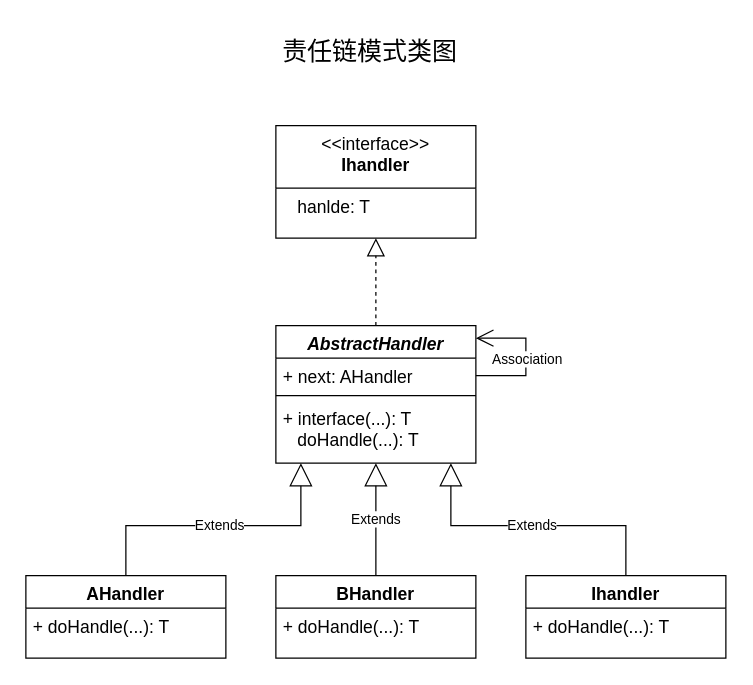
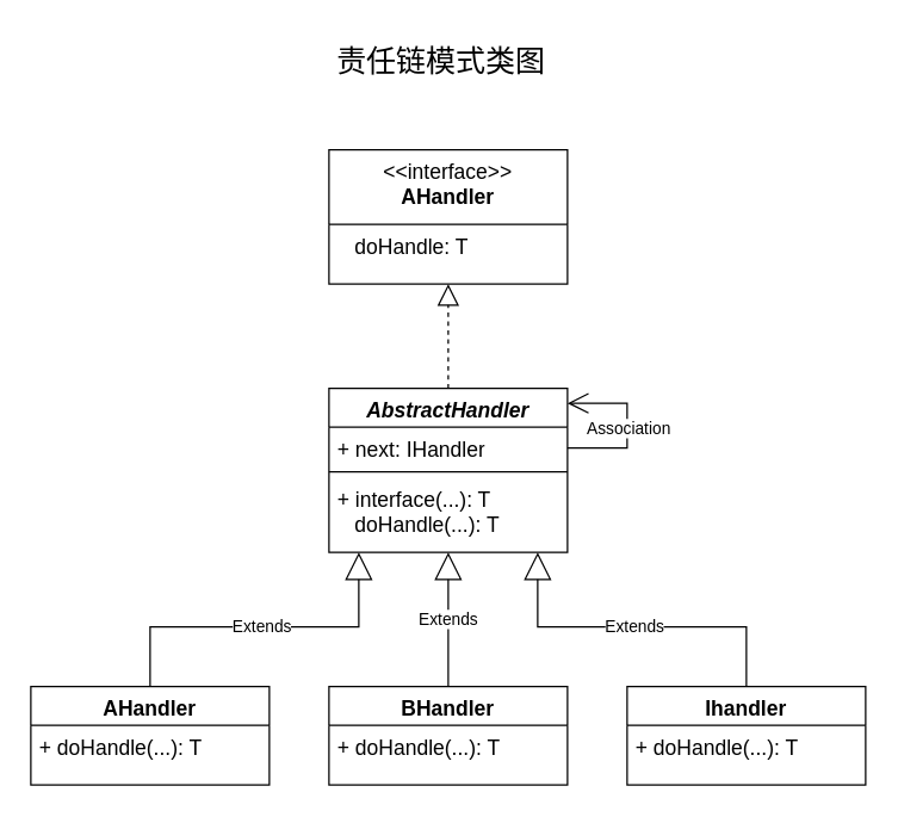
  <mxCell id="0" />
  <mxCell id="1" parent="0" />
- <mxCell id="2" value="&lt;font style=&quot;font-size: 14px;&quot;&gt;&lt;span style=&quot;font-weight: normal;&quot;&gt;&amp;lt;&amp;lt;interface&amp;gt;&amp;gt;&lt;br&gt;&lt;/span&gt;Ihandler&lt;/font&gt;" style="swimlane;fontStyle=1;align=center;verticalAlign=top;childLayout=stackLayout;horizontal=1;startSize=50;horizontalStack=0;resizeParent=1;resizeParentMax=0;resizeLast=0;collapsible=1;marginBottom=0;whiteSpace=wrap;html=1;" parent="1" vertex="1"><mxGeometry x="220" y="100" width="160" height="90" as="geometry"><mxRectangle x="240" y="140" width="110" height="40" as="alternateBounds" /></mxGeometry></mxCell>
- <mxCell id="3" value="&lt;font style=&quot;font-size: 14px;&quot;&gt;&amp;nbsp; &amp;nbsp;hanlde: T&lt;/font&gt;" style="text;strokeColor=none;fillColor=none;align=left;verticalAlign=top;spacingLeft=4;spacingRight=4;overflow=hidden;rotatable=0;points=[[0,0.5],[1,0.5]];portConstraint=eastwest;whiteSpace=wrap;html=1;" parent="2" vertex="1"><mxGeometry y="50" width="160" height="40" as="geometry" /></mxCell>
+ <mxCell id="2" value="&lt;font style=&quot;font-size: 14px;&quot;&gt;&lt;span style=&quot;font-weight: normal;&quot;&gt;&amp;lt;&amp;lt;interface&amp;gt;&amp;gt;&lt;br&gt;&lt;/span&gt;AHandler&lt;/font&gt;" style="swimlane;fontStyle=1;align=center;verticalAlign=top;childLayout=stackLayout;horizontal=1;startSize=50;horizontalStack=0;resizeParent=1;resizeParentMax=0;resizeLast=0;collapsible=1;marginBottom=0;whiteSpace=wrap;html=1;" parent="1" vertex="1"><mxGeometry x="220" y="100" width="160" height="90" as="geometry"><mxRectangle x="240" y="140" width="110" height="40" as="alternateBounds" /></mxGeometry></mxCell>
+ <mxCell id="3" value="&lt;font style=&quot;font-size: 14px;&quot;&gt;&amp;nbsp; &amp;nbsp;doHandle: T&lt;/font&gt;" style="text;strokeColor=none;fillColor=none;align=left;verticalAlign=top;spacingLeft=4;spacingRight=4;overflow=hidden;rotatable=0;points=[[0,0.5],[1,0.5]];portConstraint=eastwest;whiteSpace=wrap;html=1;" parent="2" vertex="1"><mxGeometry y="50" width="160" height="40" as="geometry" /></mxCell>
  <mxCell id="4" value="&lt;i&gt;AbstractHandler&lt;/i&gt;" style="swimlane;fontStyle=1;align=center;verticalAlign=top;childLayout=stackLayout;horizontal=1;startSize=26;horizontalStack=0;resizeParent=1;resizeParentMax=0;resizeLast=0;collapsible=1;marginBottom=0;whiteSpace=wrap;html=1;fontSize=14;" parent="1" vertex="1"><mxGeometry x="220" y="260" width="160" height="110" as="geometry" /></mxCell>
- <mxCell id="5" value="+ next: AHandler" style="text;strokeColor=none;fillColor=none;align=left;verticalAlign=top;spacingLeft=4;spacingRight=4;overflow=hidden;rotatable=0;points=[[0,0.5],[1,0.5]];portConstraint=eastwest;whiteSpace=wrap;html=1;fontSize=14;" parent="4" vertex="1"><mxGeometry y="26" width="160" height="26" as="geometry" /></mxCell>
+ <mxCell id="5" value="+ next: IHandler" style="text;strokeColor=none;fillColor=none;align=left;verticalAlign=top;spacingLeft=4;spacingRight=4;overflow=hidden;rotatable=0;points=[[0,0.5],[1,0.5]];portConstraint=eastwest;whiteSpace=wrap;html=1;fontSize=14;" parent="4" vertex="1"><mxGeometry y="26" width="160" height="26" as="geometry" /></mxCell>
  <mxCell id="6" value="" style="line;strokeWidth=1;fillColor=none;align=left;verticalAlign=middle;spacingTop=-1;spacingLeft=3;spacingRight=3;rotatable=0;labelPosition=right;points=[];portConstraint=eastwest;strokeColor=inherit;fontSize=14;" parent="4" vertex="1"><mxGeometry y="52" width="160" height="8" as="geometry" /></mxCell>
  <mxCell id="7" value="+ interface(...): T&lt;br&gt;&amp;nbsp; &amp;nbsp;doHandle(...): T" style="text;strokeColor=none;fillColor=none;align=left;verticalAlign=top;spacingLeft=4;spacingRight=4;overflow=hidden;rotatable=0;points=[[0,0.5],[1,0.5]];portConstraint=eastwest;whiteSpace=wrap;html=1;fontSize=14;" parent="4" vertex="1"><mxGeometry y="60" width="160" height="50" as="geometry" /></mxCell>
  <mxCell id="8" value="" style="endArrow=block;dashed=1;endFill=0;endSize=12;html=1;rounded=0;exitX=0.5;exitY=0;exitDx=0;exitDy=0;" parent="1" source="4" edge="1"><mxGeometry width="160" relative="1" as="geometry"><mxPoint x="310" y="240" as="sourcePoint" /><mxPoint x="300" y="190" as="targetPoint" /></mxGeometry></mxCell>
  <mxCell id="9" value="AHandler" style="swimlane;fontStyle=1;align=center;verticalAlign=top;childLayout=stackLayout;horizontal=1;startSize=26;horizontalStack=0;resizeParent=1;resizeParentMax=0;resizeLast=0;collapsible=1;marginBottom=0;whiteSpace=wrap;html=1;fontSize=14;" parent="1" vertex="1"><mxGeometry x="20" y="460" width="160" height="66" as="geometry" /></mxCell>
  <mxCell id="10" value="+ doHandle(...): T" style="text;strokeColor=none;fillColor=none;align=left;verticalAlign=top;spacingLeft=4;spacingRight=4;overflow=hidden;rotatable=0;points=[[0,0.5],[1,0.5]];portConstraint=eastwest;whiteSpace=wrap;html=1;fontSize=14;" parent="9" vertex="1"><mxGeometry y="26" width="160" height="40" as="geometry" /></mxCell>
  <mxCell id="11" value="BHandler" style="swimlane;fontStyle=1;align=center;verticalAlign=top;childLayout=stackLayout;horizontal=1;startSize=26;horizontalStack=0;resizeParent=1;resizeParentMax=0;resizeLast=0;collapsible=1;marginBottom=0;whiteSpace=wrap;html=1;fontSize=14;" parent="1" vertex="1"><mxGeometry x="220" y="460" width="160" height="66" as="geometry" /></mxCell>
  <mxCell id="12" value="+ doHandle(...): T" style="text;strokeColor=none;fillColor=none;align=left;verticalAlign=top;spacingLeft=4;spacingRight=4;overflow=hidden;rotatable=0;points=[[0,0.5],[1,0.5]];portConstraint=eastwest;whiteSpace=wrap;html=1;fontSize=14;" parent="11" vertex="1"><mxGeometry y="26" width="160" height="40" as="geometry" /></mxCell>
  <mxCell id="13" value="Ihandler" style="swimlane;fontStyle=1;align=center;verticalAlign=top;childLayout=stackLayout;horizontal=1;startSize=26;horizontalStack=0;resizeParent=1;resizeParentMax=0;resizeLast=0;collapsible=1;marginBottom=0;whiteSpace=wrap;html=1;fontSize=14;" parent="1" vertex="1"><mxGeometry x="420" y="460" width="160" height="66" as="geometry" /></mxCell>
  <mxCell id="14" value="+ doHandle(...): T" style="text;strokeColor=none;fillColor=none;align=left;verticalAlign=top;spacingLeft=4;spacingRight=4;overflow=hidden;rotatable=0;points=[[0,0.5],[1,0.5]];portConstraint=eastwest;whiteSpace=wrap;html=1;fontSize=14;" parent="13" vertex="1"><mxGeometry y="26" width="160" height="40" as="geometry" /></mxCell>
  <mxCell id="15" value="Extends" style="endArrow=block;endSize=16;endFill=0;html=1;rounded=0;" parent="1" source="11" edge="1"><mxGeometry width="160" relative="1" as="geometry"><mxPoint x="240" y="440" as="sourcePoint" /><mxPoint x="300" y="370" as="targetPoint" /></mxGeometry></mxCell>
  <mxCell id="16" value="Extends" style="endArrow=block;endSize=16;endFill=0;html=1;rounded=0;exitX=0.5;exitY=0;exitDx=0;exitDy=0;" parent="1" edge="1"><mxGeometry width="160" relative="1" as="geometry"><mxPoint x="100" y="460" as="sourcePoint" /><mxPoint x="240" y="370" as="targetPoint" /><Array as="points"><mxPoint x="100" y="420" /><mxPoint x="240" y="420" /></Array></mxGeometry></mxCell>
  <mxCell id="17" value="Extends" style="endArrow=block;endSize=16;endFill=0;html=1;rounded=0;exitX=0.5;exitY=0;exitDx=0;exitDy=0;" parent="1" source="13" edge="1"><mxGeometry width="160" relative="1" as="geometry"><mxPoint x="200" y="330" as="sourcePoint" /><mxPoint x="360" y="370" as="targetPoint" /><Array as="points"><mxPoint x="500" y="420" /><mxPoint x="360" y="420" /></Array></mxGeometry></mxCell>
  <mxCell id="18" value="" style="endArrow=open;endFill=1;endSize=12;html=1;rounded=0;" parent="1" edge="1"><mxGeometry width="160" relative="1" as="geometry"><mxPoint x="380" y="300" as="sourcePoint" /><mxPoint x="380" y="270" as="targetPoint" /><Array as="points"><mxPoint x="420" y="300" /><mxPoint x="420" y="270" /></Array></mxGeometry></mxCell>
  <mxCell id="19" value="Association" style="edgeLabel;html=1;align=center;verticalAlign=middle;resizable=0;points=[];" parent="18" vertex="1" connectable="0"><mxGeometry x="0.036" y="-1" relative="1" as="geometry"><mxPoint x="-1" y="3" as="offset" /></mxGeometry></mxCell>
  <mxCell id="20" value="&lt;font style=&quot;font-size: 20px;&quot;&gt;责任链模式类图&lt;/font&gt;" style="text;html=1;align=center;verticalAlign=middle;resizable=0;points=[];autosize=1;strokeColor=none;fillColor=none;" parent="1" vertex="1"><mxGeometry x="215" y="20" width="160" height="40" as="geometry" /></mxCell>
